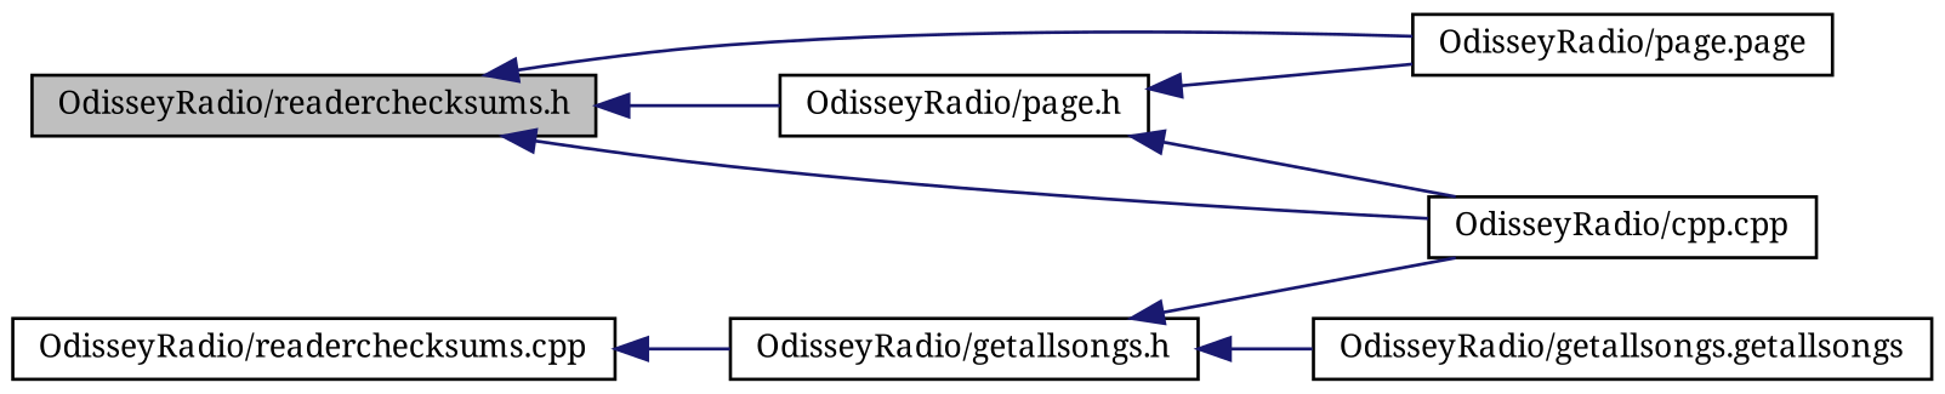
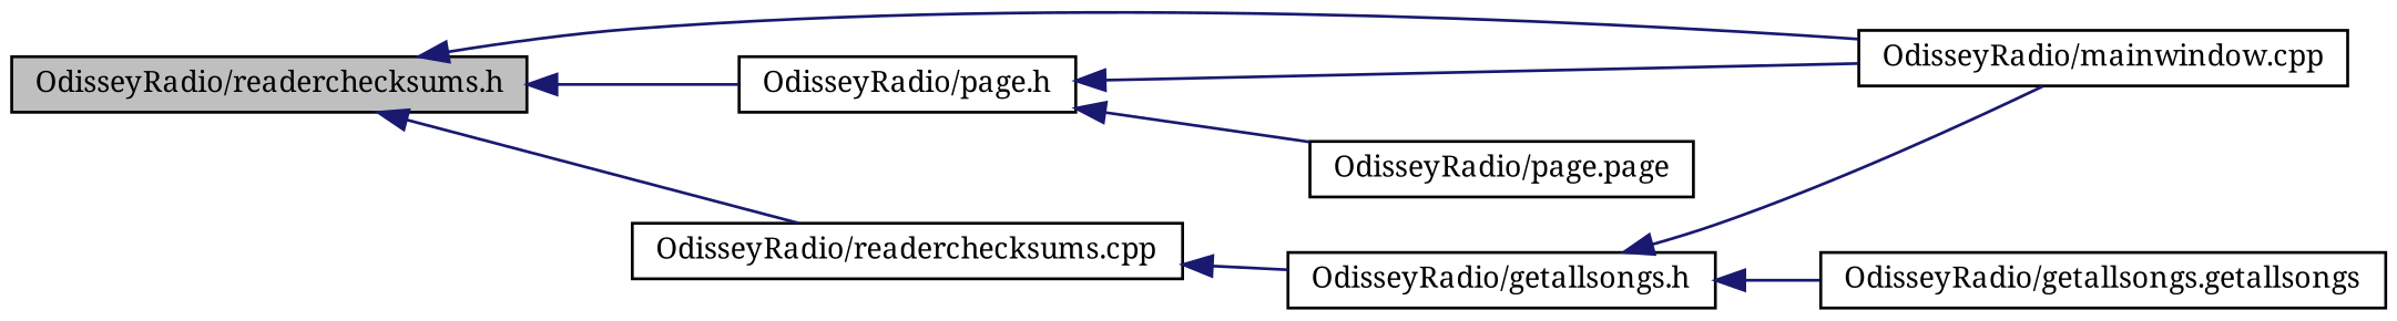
  digraph {
    fontname="Noto Serif"
    rankdir=LR
    node [color=black fillcolor=white fontname="Noto Serif" fontsize=10 shape=record style=filled]
    edge [color=midnightblue dir=back fontname="Noto Serif" fontsize=10 labelfontname=Helvetica labelfontsize=10 style=solid]
    n1 [fillcolor=grey75 fontcolor=black height=0.2 label="OdisseyRadio/readerchecksums.h" width=0.4]
-   n2 [height=0.2 label="OdisseyRadio/cpp.cpp" width=0.4]
+   n2 [height=0.2 label="OdisseyRadio/mainwindow.cpp" width=0.4]
    n3 [height=0.2 label="OdisseyRadio/page.h" width=0.4]
    n4 [height=0.2 label="OdisseyRadio/readerchecksums.cpp" width=0.4]
    n5 [height=0.2 label="OdisseyRadio/getallsongs.h" width=0.4]
    n6 [height=0.2 label="OdisseyRadio/getallsongs.getallsongs" width=0.4]
    n7 [height=0.2 label="OdisseyRadio/page.page" width=0.4]
    n1 -> n2
    n1 -> n3
-   n1 -> n7
+   n1 -> n4
    n3 -> n2
    n3 -> n7
    n4 -> n5
    n5 -> n2
    n5 -> n6
  }
